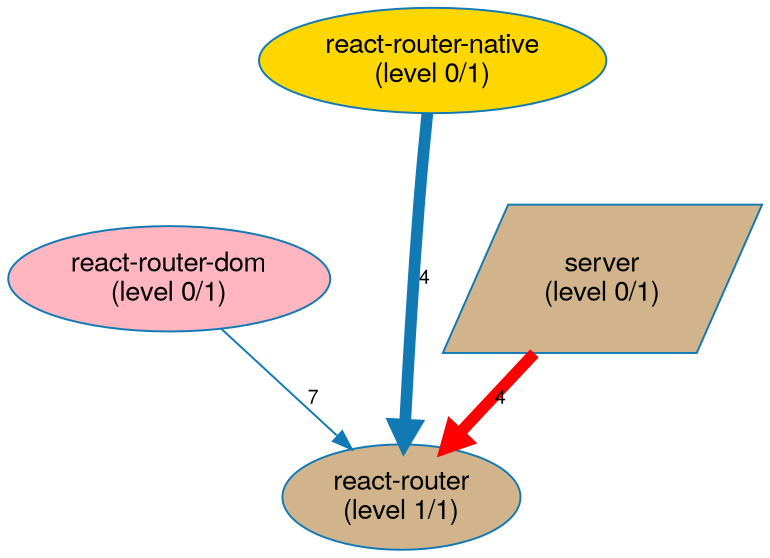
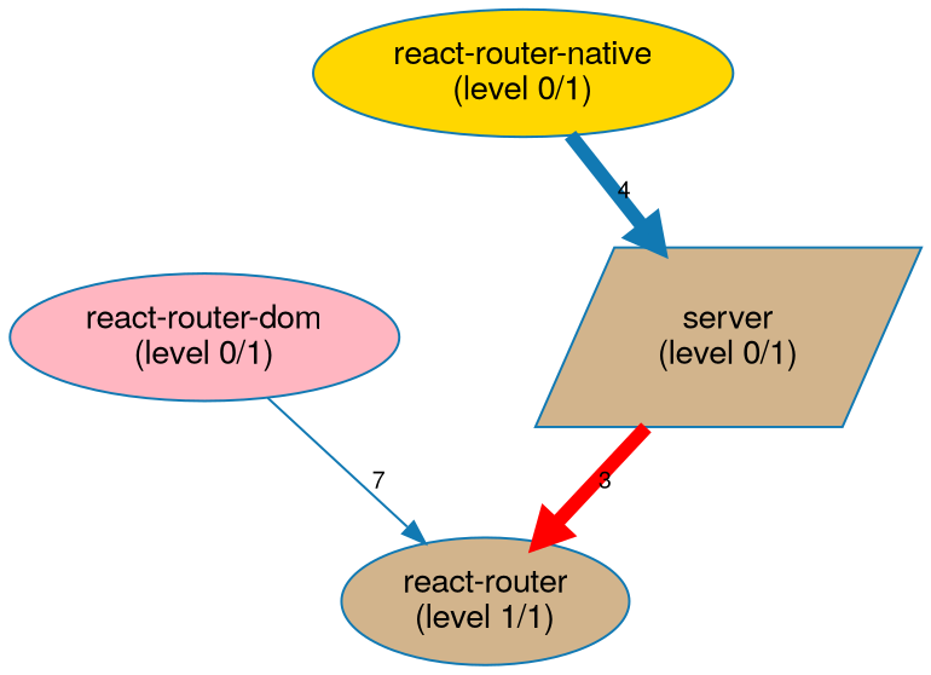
  strict digraph {
    fontname="Helvetica,Arial,sans-serif"
    node [color="0.560 0.900 0.700" fillcolor=tan fontname="Helvetica,Arial,sans-serif" shape=ellipse style=filled]
    edge [color="0.560 0.900 0.700" fontname="Helvetica,Arial,sans-serif" fontsize=10 penwidth=6.0]
    "react-router-dom\n(level 0/1)" [fillcolor=lightpink]
    "react-router\n(level 1/1)"
    "server\n(level 0/1)" [shape=parallelogram]
    "react-router-native\n(level 0/1)" [fillcolor=gold]
    "react-router-dom\n(level 0/1)" -> "react-router\n(level 1/1)" [label=7 penwidth=1.0]
-   "server\n(level 0/1)" -> "react-router\n(level 1/1)" [color=red label=4]
-   "react-router-native\n(level 0/1)" -> "react-router\n(level 1/1)" [label=4]
+   "server\n(level 0/1)" -> "react-router\n(level 1/1)" [color=red label=3]
+   "react-router-native\n(level 0/1)" -> "server\n(level 0/1)" [label=4]
  }
